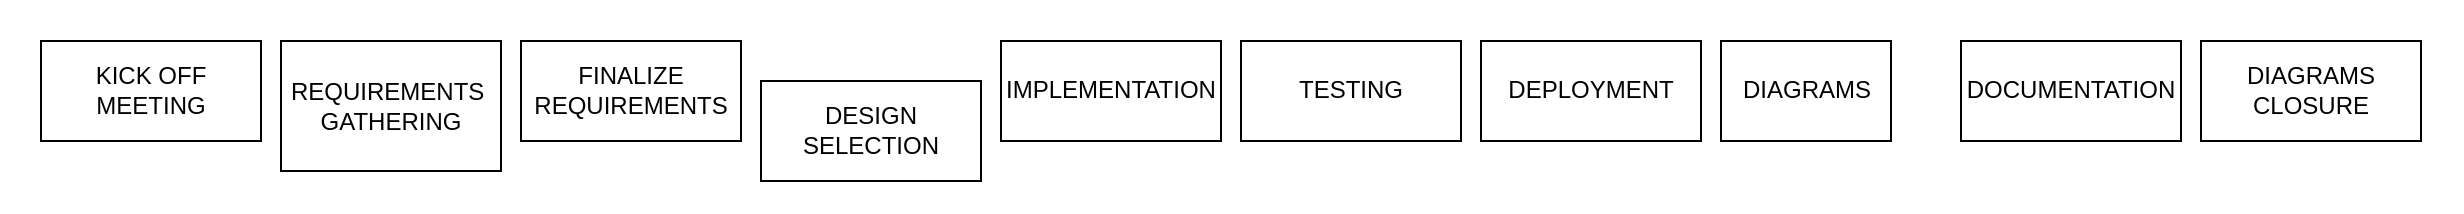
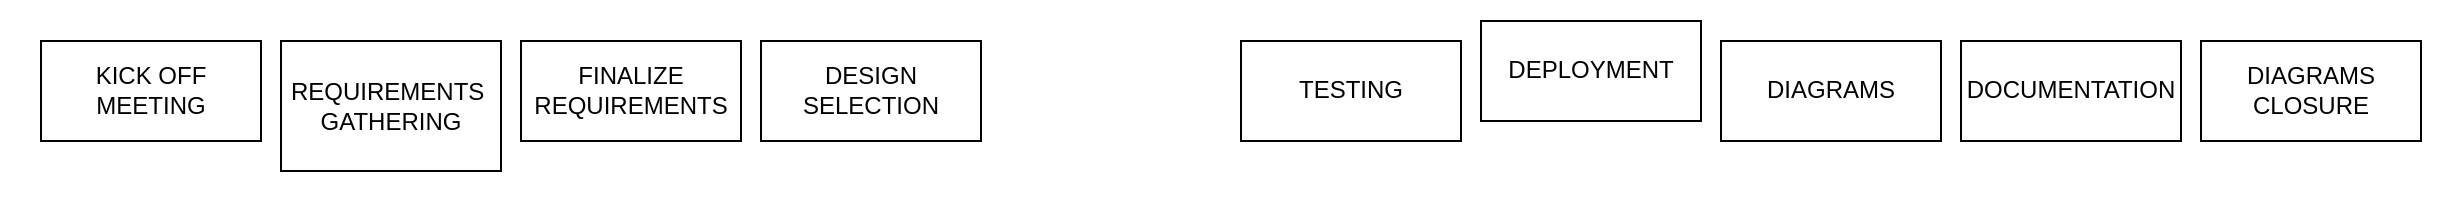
  <mxCell id="0" />
  <mxCell id="1" parent="0" />
  <mxCell id="2" value="KICK OFF &lt;br&gt;MEETING" style="html=1;" vertex="1" parent="1"><mxGeometry x="20" y="20" width="110" height="50" as="geometry" /></mxCell>
  <mxCell id="3" value="REQUIREMENTS&amp;nbsp;&lt;br&gt;GATHERING" style="html=1;" vertex="1" parent="1"><mxGeometry x="140" y="20" width="110" height="65" as="geometry" /></mxCell>
  <mxCell id="4" value="FINALIZE &lt;br&gt;REQUIREMENTS" style="html=1;" vertex="1" parent="1"><mxGeometry x="260" y="20" width="110" height="50" as="geometry" /></mxCell>
- <mxCell id="5" value="DESIGN &lt;br&gt;SELECTION" style="html=1;" vertex="1" parent="1"><mxGeometry x="380" y="40" width="110" height="50" as="geometry" /></mxCell>
- <mxCell id="6" value="IMPLEMENTATION" style="html=1;" vertex="1" parent="1"><mxGeometry x="500" y="20" width="110" height="50" as="geometry" /></mxCell>
+ <mxCell id="5" value="DESIGN &lt;br&gt;SELECTION" style="html=1;" vertex="1" parent="1"><mxGeometry x="380" y="20" width="110" height="50" as="geometry" /></mxCell>
  <mxCell id="7" value="TESTING" style="html=1;" vertex="1" parent="1"><mxGeometry x="620" y="20" width="110" height="50" as="geometry" /></mxCell>
- <mxCell id="8" value="DEPLOYMENT" style="html=1;" vertex="1" parent="1"><mxGeometry x="740" y="20" width="110" height="50" as="geometry" /></mxCell>
- <mxCell id="9" value="DIAGRAMS" style="html=1;" vertex="1" parent="1"><mxGeometry x="860" y="20" width="85" height="50" as="geometry" /></mxCell>
+ <mxCell id="8" value="DEPLOYMENT" style="html=1;" vertex="1" parent="1"><mxGeometry x="740" y="10" width="110" height="50" as="geometry" /></mxCell>
+ <mxCell id="9" value="DIAGRAMS" style="html=1;" vertex="1" parent="1"><mxGeometry x="860" y="20" width="110" height="50" as="geometry" /></mxCell>
  <mxCell id="10" value="DOCUMENTATION" style="html=1;" vertex="1" parent="1"><mxGeometry x="980" y="20" width="110" height="50" as="geometry" /></mxCell>
  <mxCell id="11" value="DIAGRAMS&lt;br&gt;CLOSURE" style="html=1;" vertex="1" parent="1"><mxGeometry x="1100" y="20" width="110" height="50" as="geometry" /></mxCell>
